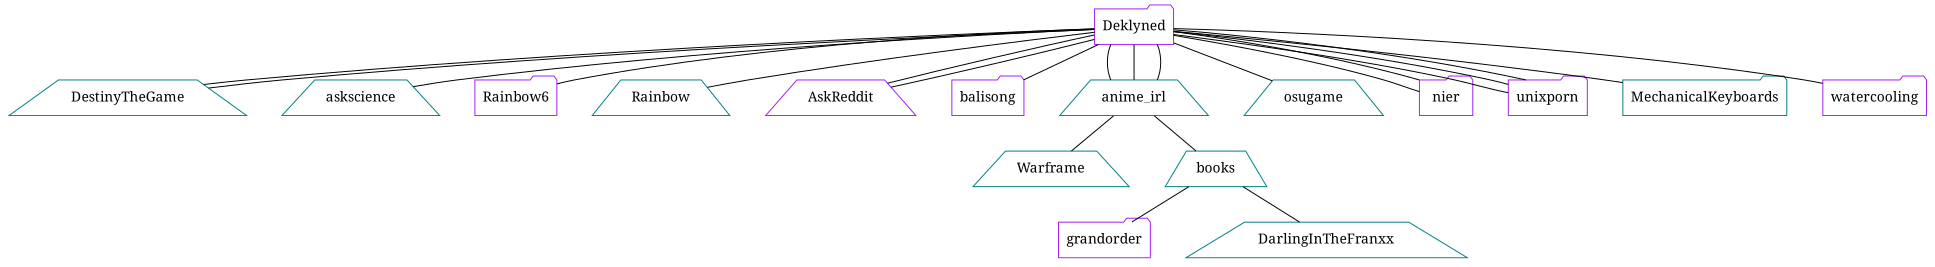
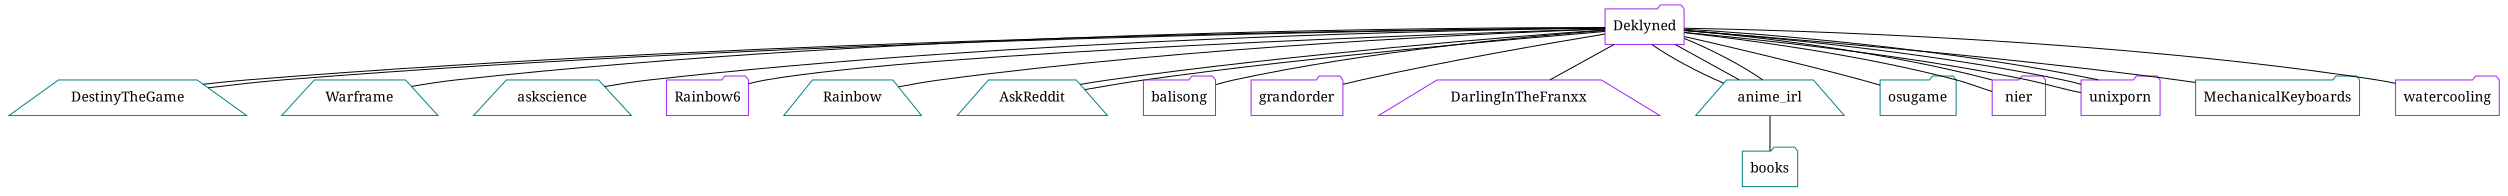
  graph {
    fontname="Noto Serif"
    nodesep=0.5
    spines=true
    node [color=teal fontname="Noto Serif" shape=folder]
    edge [fontname="Noto Serif"]
    DestinyTheGame [shape=trapezium]
    Deklyned [color=purple]
    Warframe [shape=trapezium]
    askscience [shape=trapezium]
    Rainbow6 [color=purple]
    n6 [label=Rainbow shape=trapezium]
-   AskReddit [color=purple shape=trapezium]
+   AskReddit [shape=trapezium]
    balisong [color=purple]
    grandorder [color=purple]
-   DarlingInTheFranxx [shape=trapezium]
+   DarlingInTheFranxx [color=purple shape=trapezium]
    anime_irl [shape=trapezium]
-   osugame [shape=trapezium]
+   osugame
    nier [color=purple]
    unixporn [color=purple]
    MechanicalKeyboards
    watercooling [color=purple]
-   books [shape=trapezium]
+   books
    Deklyned -- DestinyTheGame
    Deklyned -- DestinyTheGame
-   anime_irl -- Warframe
+   Deklyned -- Warframe
    Deklyned -- askscience
    Deklyned -- Rainbow6
    Deklyned -- n6
    Deklyned -- AskReddit
    Deklyned -- AskReddit
    Deklyned -- balisong
-   books -- grandorder
-   books -- DarlingInTheFranxx
+   Deklyned -- grandorder
+   Deklyned -- DarlingInTheFranxx
    Deklyned -- anime_irl
    Deklyned -- anime_irl
    Deklyned -- anime_irl
    Deklyned -- osugame
    Deklyned -- nier
    Deklyned -- nier
    Deklyned -- unixporn
    Deklyned -- unixporn
    Deklyned -- unixporn
    Deklyned -- MechanicalKeyboards
    Deklyned -- watercooling
    anime_irl -- books
  }
